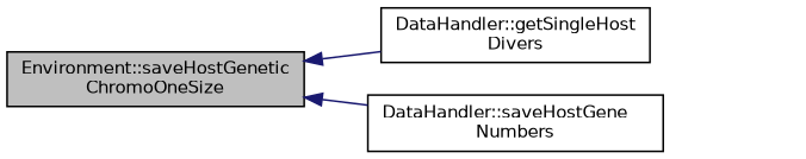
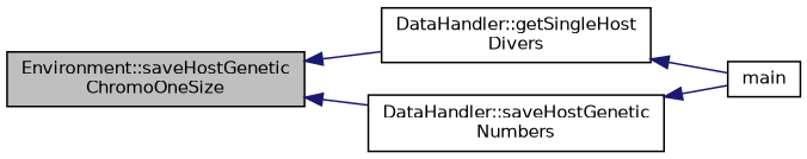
  digraph {
    rankdir=LR
    node [color=black fillcolor=white fontname=Helvetica fontsize=10 shape=record style=filled]
    edge [color=midnightblue dir=back fontname=Helvetica fontsize=10 labelfontname=Helvetica labelfontsize=10 style=solid]
    n1 [fillcolor=grey75 fontcolor=black height=0.2 label="Environment::saveHostGenetic\lChromoOneSize" width=0.4]
    n2 [height=0.2 label="DataHandler::getSingleHost\lDivers" width=0.4]
-   n3 [height=0.2 label="DataHandler::saveHostGene\lNumbers" width=0.4]
+   n3 [height=0.2 label="DataHandler::saveHostGenetic\lNumbers" width=0.4]
+   n4 [height=0.2 label=main width=0.4]
    n1 -> n2
    n1 -> n3
+   n2 -> n4
+   n3 -> n4
  }
